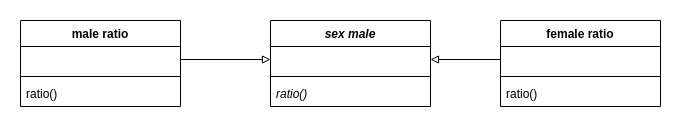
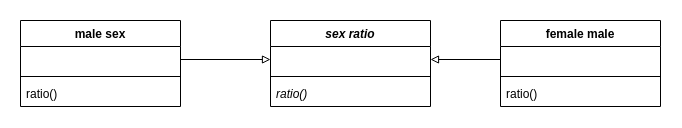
  <mxCell id="0" />
  <mxCell id="1" parent="0" />
- <mxCell id="2" value="sex male" style="swimlane;fontStyle=3;align=center;verticalAlign=top;childLayout=stackLayout;horizontal=1;startSize=26;horizontalStack=0;resizeParent=1;resizeParentMax=0;resizeLast=0;collapsible=1;marginBottom=0;" vertex="1" parent="1"><mxGeometry x="270" y="20" width="160" height="86" as="geometry" /></mxCell>
+ <mxCell id="2" value="sex ratio" style="swimlane;fontStyle=3;align=center;verticalAlign=top;childLayout=stackLayout;horizontal=1;startSize=26;horizontalStack=0;resizeParent=1;resizeParentMax=0;resizeLast=0;collapsible=1;marginBottom=0;" vertex="1" parent="1"><mxGeometry x="270" y="20" width="160" height="86" as="geometry" /></mxCell>
  <mxCell id="3" value=" " style="text;strokeColor=none;fillColor=none;align=left;verticalAlign=top;spacingLeft=4;spacingRight=4;overflow=hidden;rotatable=0;points=[[0,0.5],[1,0.5]];portConstraint=eastwest;" vertex="1" parent="2"><mxGeometry y="26" width="160" height="26" as="geometry" /></mxCell>
  <mxCell id="4" value="" style="line;strokeWidth=1;fillColor=none;align=left;verticalAlign=middle;spacingTop=-1;spacingLeft=3;spacingRight=3;rotatable=0;labelPosition=right;points=[];portConstraint=eastwest;" vertex="1" parent="2"><mxGeometry y="52" width="160" height="8" as="geometry" /></mxCell>
  <mxCell id="5" value="ratio()" style="text;strokeColor=none;fillColor=none;align=left;verticalAlign=top;spacingLeft=4;spacingRight=4;overflow=hidden;rotatable=0;points=[[0,0.5],[1,0.5]];portConstraint=eastwest;fontStyle=2" vertex="1" parent="2"><mxGeometry y="60" width="160" height="26" as="geometry" /></mxCell>
  <mxCell id="6" style="edgeStyle=none;rounded=0;orthogonalLoop=1;jettySize=auto;html=1;exitX=0;exitY=0.5;exitDx=0;exitDy=0;endArrow=block;endFill=0;strokeWidth=1;entryX=1;entryY=0.5;entryDx=0;entryDy=0;" edge="1" parent="1" source="8" target="3"><mxGeometry relative="1" as="geometry"><mxPoint x="320" y="-370" as="targetPoint" /></mxGeometry></mxCell>
- <mxCell id="7" value="female ratio" style="swimlane;fontStyle=1;align=center;verticalAlign=top;childLayout=stackLayout;horizontal=1;startSize=26;horizontalStack=0;resizeParent=1;resizeParentMax=0;resizeLast=0;collapsible=1;marginBottom=0;" vertex="1" parent="1"><mxGeometry x="500" y="20" width="160" height="86" as="geometry" /></mxCell>
+ <mxCell id="7" value="female male" style="swimlane;fontStyle=1;align=center;verticalAlign=top;childLayout=stackLayout;horizontal=1;startSize=26;horizontalStack=0;resizeParent=1;resizeParentMax=0;resizeLast=0;collapsible=1;marginBottom=0;" vertex="1" parent="1"><mxGeometry x="500" y="20" width="160" height="86" as="geometry" /></mxCell>
  <mxCell id="8" value=" " style="text;strokeColor=none;fillColor=none;align=left;verticalAlign=top;spacingLeft=4;spacingRight=4;overflow=hidden;rotatable=0;points=[[0,0.5],[1,0.5]];portConstraint=eastwest;" vertex="1" parent="7"><mxGeometry y="26" width="160" height="26" as="geometry" /></mxCell>
  <mxCell id="9" value="" style="line;strokeWidth=1;fillColor=none;align=left;verticalAlign=middle;spacingTop=-1;spacingLeft=3;spacingRight=3;rotatable=0;labelPosition=right;points=[];portConstraint=eastwest;" vertex="1" parent="7"><mxGeometry y="52" width="160" height="8" as="geometry" /></mxCell>
  <mxCell id="10" value="ratio()" style="text;strokeColor=none;fillColor=none;align=left;verticalAlign=top;spacingLeft=4;spacingRight=4;overflow=hidden;rotatable=0;points=[[0,0.5],[1,0.5]];portConstraint=eastwest;" vertex="1" parent="7"><mxGeometry y="60" width="160" height="26" as="geometry" /></mxCell>
- <mxCell id="11" value="male ratio" style="swimlane;fontStyle=1;align=center;verticalAlign=top;childLayout=stackLayout;horizontal=1;startSize=26;horizontalStack=0;resizeParent=1;resizeParentMax=0;resizeLast=0;collapsible=1;marginBottom=0;" vertex="1" parent="1"><mxGeometry x="20" y="20" width="160" height="86" as="geometry" /></mxCell>
+ <mxCell id="11" value="male sex" style="swimlane;fontStyle=1;align=center;verticalAlign=top;childLayout=stackLayout;horizontal=1;startSize=26;horizontalStack=0;resizeParent=1;resizeParentMax=0;resizeLast=0;collapsible=1;marginBottom=0;" vertex="1" parent="1"><mxGeometry x="20" y="20" width="160" height="86" as="geometry" /></mxCell>
  <mxCell id="12" value=" " style="text;strokeColor=none;fillColor=none;align=left;verticalAlign=top;spacingLeft=4;spacingRight=4;overflow=hidden;rotatable=0;points=[[0,0.5],[1,0.5]];portConstraint=eastwest;" vertex="1" parent="11"><mxGeometry y="26" width="160" height="26" as="geometry" /></mxCell>
  <mxCell id="13" value="" style="line;strokeWidth=1;fillColor=none;align=left;verticalAlign=middle;spacingTop=-1;spacingLeft=3;spacingRight=3;rotatable=0;labelPosition=right;points=[];portConstraint=eastwest;" vertex="1" parent="11"><mxGeometry y="52" width="160" height="8" as="geometry" /></mxCell>
  <mxCell id="14" value="ratio()" style="text;strokeColor=none;fillColor=none;align=left;verticalAlign=top;spacingLeft=4;spacingRight=4;overflow=hidden;rotatable=0;points=[[0,0.5],[1,0.5]];portConstraint=eastwest;fontStyle=0" vertex="1" parent="11"><mxGeometry y="60" width="160" height="26" as="geometry" /></mxCell>
  <mxCell id="15" style="rounded=0;orthogonalLoop=1;jettySize=auto;html=1;endArrow=block;endFill=0;exitX=1;exitY=0.5;exitDx=0;exitDy=0;strokeWidth=1;entryX=0;entryY=0.5;entryDx=0;entryDy=0;" edge="1" parent="1" source="12" target="3"><mxGeometry relative="1" as="geometry"><mxPoint x="250" y="70" as="targetPoint" /></mxGeometry></mxCell>
